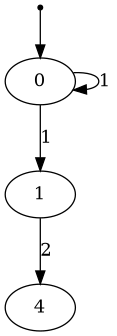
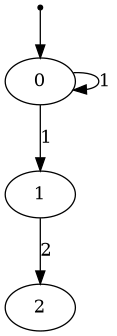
  digraph {
    F0 [shape=point]
    0
    1
-   2 [label=4]
+   2
    F0 -> 0
    0 -> 0 [label=1]
    0 -> 1 [label=1]
    1 -> 2 [label=2]
  }
